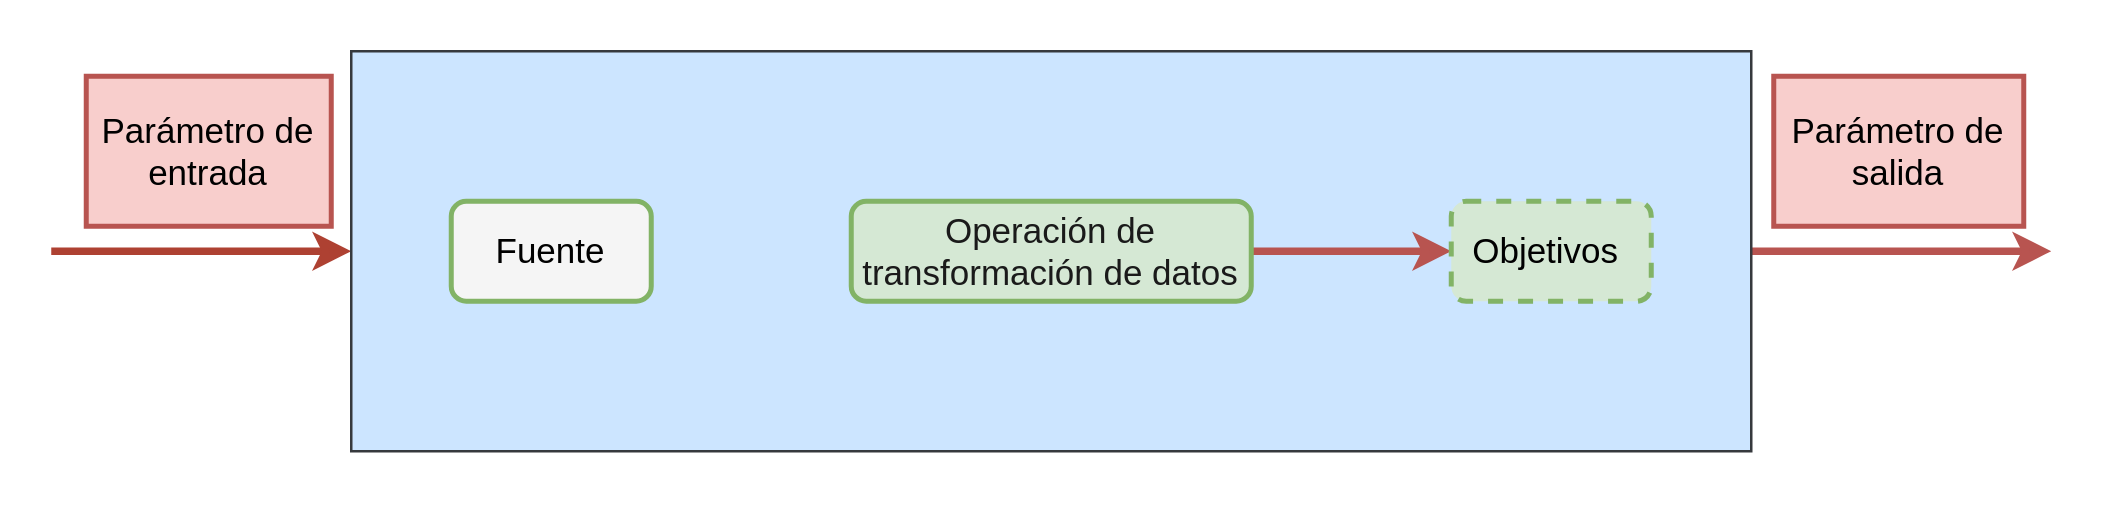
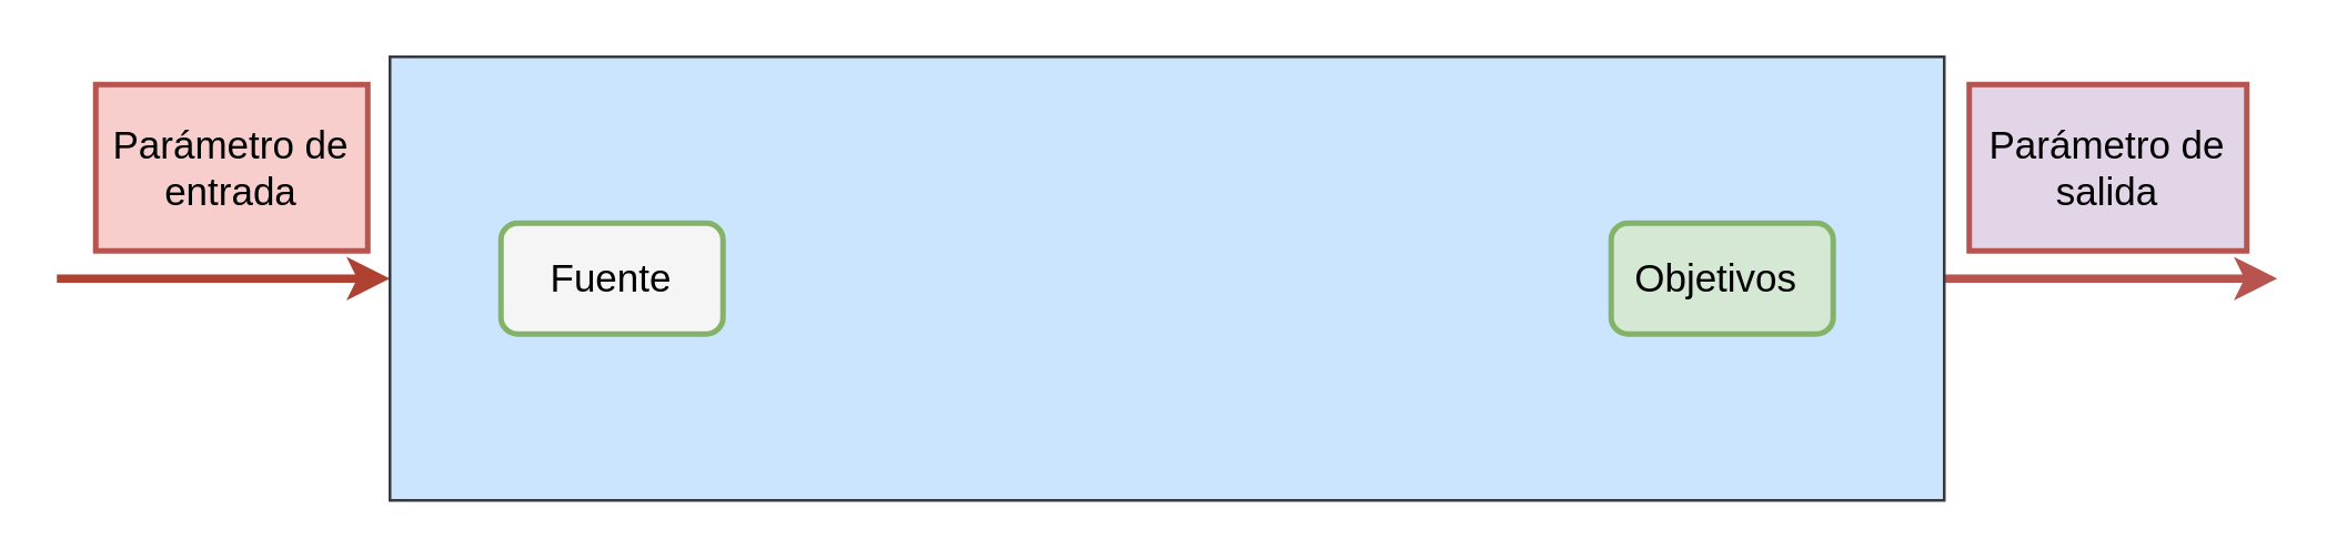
  <mxCell id="0" />
  <mxCell id="1" parent="0" />
  <mxCell id="2" value="" style="endArrow=classic;html=1;rounded=0;strokeWidth=3;strokeColor=#ae4132;fillColor=#fad9d5;" parent="1" edge="1"><mxGeometry width="50" height="50" relative="1" as="geometry"><mxPoint x="20" y="100" as="sourcePoint" /><mxPoint x="140" y="100" as="targetPoint" /></mxGeometry></mxCell>
  <mxCell id="3" value="" style="endArrow=classic;html=1;rounded=0;strokeWidth=3;strokeColor=#b85450;fillColor=#f8cecc;" parent="1" edge="1"><mxGeometry width="50" height="50" relative="1" as="geometry"><mxPoint x="700" y="100" as="sourcePoint" /><mxPoint x="820" y="100" as="targetPoint" /></mxGeometry></mxCell>
  <mxCell id="4" value="" style="rounded=0;whiteSpace=wrap;html=1;fillColor=#cce5ff;strokeColor=#36393d;" parent="1" vertex="1"><mxGeometry x="140" y="20" width="560" height="160" as="geometry" /></mxCell>
  <mxCell id="5" value="&lt;font style=&quot;font-size: 14px&quot; color=&quot;#000000&quot;&gt;Fuente&lt;/font&gt;" style="rounded=1;whiteSpace=wrap;html=1;fillColor=#f5f5f5;strokeColor=#82b366;strokeWidth=2;" parent="1" vertex="1"><mxGeometry x="180" y="80" width="80" height="40" as="geometry" /></mxCell>
- <mxCell id="6" style="edgeStyle=orthogonalEdgeStyle;rounded=0;orthogonalLoop=1;jettySize=auto;html=1;fontSize=14;strokeWidth=3;fillColor=#f8cecc;strokeColor=#b85450;" parent="1" source="7" target="8" edge="1"><mxGeometry relative="1" as="geometry" /></mxCell>
- <mxCell id="7" value="&lt;p class=&quot;MsoNormal&quot;&gt;&lt;font style=&quot;font-size: 14px&quot; color=&quot;#1a1a1a&quot;&gt;Operación de transformación de datos&lt;/font&gt;&lt;/p&gt;" style="rounded=1;whiteSpace=wrap;html=1;fillColor=#d5e8d4;strokeColor=#82b366;strokeWidth=2;" parent="1" vertex="1"><mxGeometry x="340" y="80" width="160" height="40" as="geometry" /></mxCell>
- <mxCell id="8" value="&lt;p class=&quot;MsoNormal&quot;&gt;&lt;font style=&quot;font-size: 14px&quot; color=&quot;#000000&quot;&gt;Objetivos&amp;nbsp;&lt;/font&gt;&lt;/p&gt;" style="rounded=1;whiteSpace=wrap;html=1;fillColor=#d5e8d4;strokeColor=#82b366;strokeWidth=2;dashed=1;" parent="1" vertex="1"><mxGeometry x="580" y="80" width="80" height="40" as="geometry" /></mxCell>
+ <mxCell id="8" value="&lt;p class=&quot;MsoNormal&quot;&gt;&lt;font style=&quot;font-size: 14px&quot; color=&quot;#000000&quot;&gt;Objetivos&amp;nbsp;&lt;/font&gt;&lt;/p&gt;" style="rounded=1;whiteSpace=wrap;html=1;fillColor=#d5e8d4;strokeColor=#82b366;strokeWidth=2;" parent="1" vertex="1"><mxGeometry x="580" y="80" width="80" height="40" as="geometry" /></mxCell>
  <mxCell id="9" value="&lt;p class=&quot;MsoNormal&quot;&gt;&lt;font color=&quot;#000000&quot;&gt;Parámetro de entrada&lt;/font&gt;&lt;/p&gt;" style="rounded=0;whiteSpace=wrap;html=1;fontSize=14;strokeWidth=2;fillColor=#f8cecc;strokeColor=#b85450;" parent="1" vertex="1"><mxGeometry x="34" y="30" width="98" height="60" as="geometry" /></mxCell>
- <mxCell id="10" value="&lt;p class=&quot;MsoNormal&quot;&gt;&lt;font color=&quot;#000000&quot;&gt;Parámetro de salida&lt;/font&gt;&lt;/p&gt;" style="rounded=0;whiteSpace=wrap;html=1;fontSize=14;strokeWidth=2;fillColor=#f8cecc;strokeColor=#b85450;" parent="1" vertex="1"><mxGeometry x="709" y="30" width="100" height="60" as="geometry" /></mxCell>
+ <mxCell id="10" value="&lt;p class=&quot;MsoNormal&quot;&gt;&lt;font color=&quot;#000000&quot;&gt;Parámetro de salida&lt;/font&gt;&lt;/p&gt;" style="rounded=0;whiteSpace=wrap;html=1;fontSize=14;strokeWidth=2;fillColor=#e1d5e7;strokeColor=#b85450;" parent="1" vertex="1"><mxGeometry x="709" y="30" width="100" height="60" as="geometry" /></mxCell>
